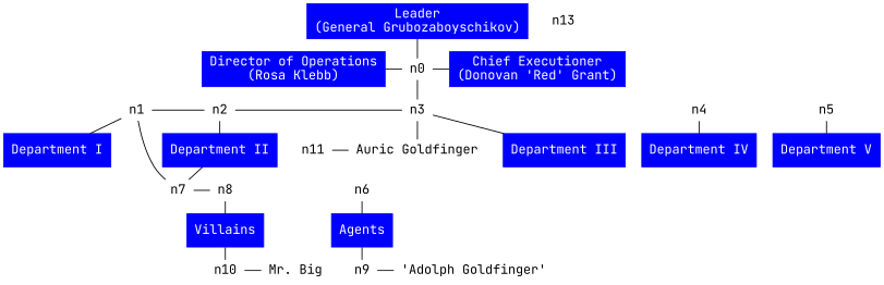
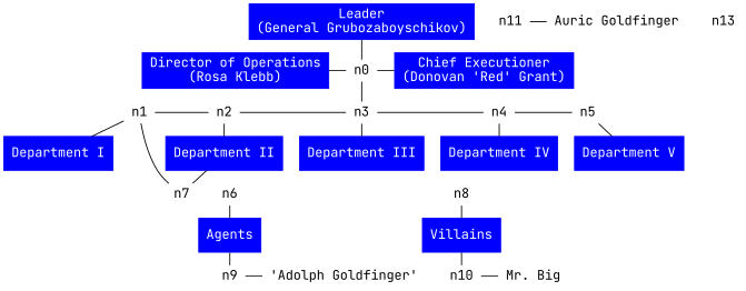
  digraph {
    fontname="JetBrains Mono"
    ranksep=0.2
    node [color=none fontcolor=black fontname="JetBrains Mono" shape=none style=solid]
    edge [arrowhead=none color=black fontname="JetBrains Mono"]
    Director_of_Operations [color=blue1 fontcolor=white label="Director of Operations\n(Rosa Klebb)" shape=box style=filled]
    Chief_Executioner [color=blue1 fontcolor=white label="Chief Executioner\n(Donovan 'Red' Grant)" shape=box style=filled]
    n0 [height=0 width=0]
    n1 [height=0 width=0]
    n2 [height=0 width=0]
    n3 [height=0 width=0]
    n4 [height=0 width=0]
    n5 [height=0 width=0]
    n6 [height=0 width=0]
    n7 [height=0 width=0]
    n8 [height=0 width=0]
    Agents [color=blue1 fontcolor=white label=Agents shape=box style=filled]
    Villains [color=blue1 fontcolor=white label=Villains shape=box style=filled]
    Mr_Big [height=0 label="Mr. Big"]
    n10 [height=0 width=0]
    Auric_Goldfinger [height=0 label="Auric Goldfinger"]
    n11 [height=0 width=0]
    Adolph_Gettler [height=0 label="'Adolph Goldfinger'"]
    n9 [height=0 width=0]
    Department_I [color=blue1 fontcolor=white label="Department I" shape=box style=filled]
    Department_II [color=blue1 fontcolor=white label="Department II" shape=box style=filled]
    Department_III [color=blue1 fontcolor=white label="Department III" shape=box style=filled]
    Department_IV [color=blue1 fontcolor=white label="Department IV" shape=box style=filled]
    Department_V [color=blue1 fontcolor=white label="Department V" shape=box style=filled]
    Leader [color=blue1 fontcolor=white label="Leader\n(General Grubozaboyschikov)" shape=box style=filled]
    n12 [height=0 label=n13 width=0]
    subgraph sub_1 {
      rank=same
      Director_of_Operations
      Chief_Executioner
      n0
    }
    subgraph sub_2 {
      rank=same
      n1
      n2
      n3
      n4
      n5
    }
    subgraph sub_3 {
      rank=same
      n6
      n7
      n8
    }
    subgraph sub_4 {
      rank=same
      Agents
      Villains
    }
    subgraph sub_5 {
      rank=same
      Mr_Big
      n10
    }
    subgraph sub_6 {
      rank=same
      Auric_Goldfinger
      n11
    }
    subgraph sub_7 {
      rank=same
      Adolph_Gettler
      n9
    }
    Director_of_Operations -> n0
    n0 -> Chief_Executioner
    n0 -> n3
    n1 -> n2
    n1 -> n7
    n1 -> Department_I
    n2 -> n3
    n2 -> Department_II
-   n3 -> Auric_Goldfinger
+   n3 -> n4
    n3 -> Department_III
+   n4 -> n5
    n4 -> Department_IV
    n5 -> Department_V
    n6 -> Agents
-   n7 -> n8
    n8 -> Villains
    Agents -> n9
    Villains -> n10
    n10 -> Mr_Big
    n11 -> Auric_Goldfinger
    n9 -> Adolph_Gettler
    Department_II -> n7
    Leader -> n0
  }
